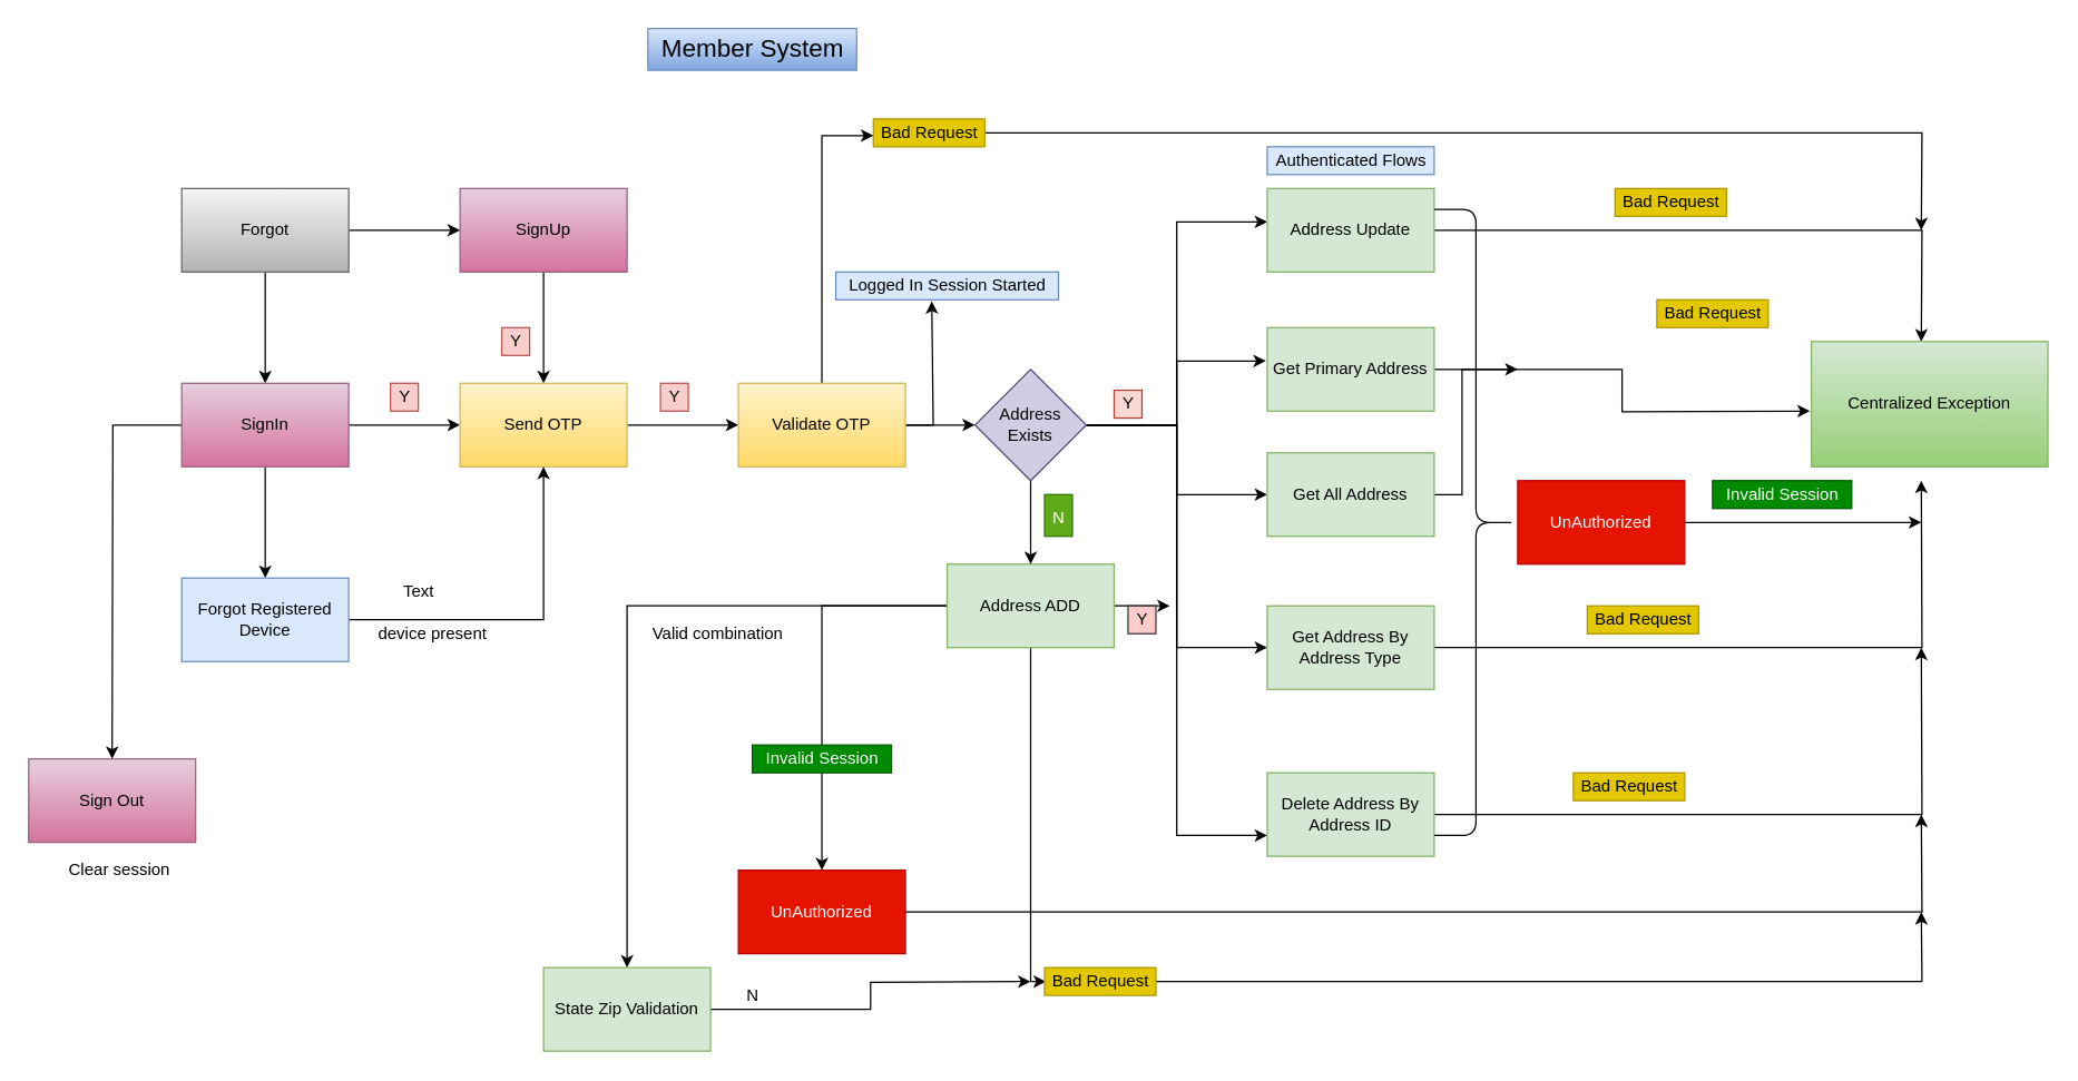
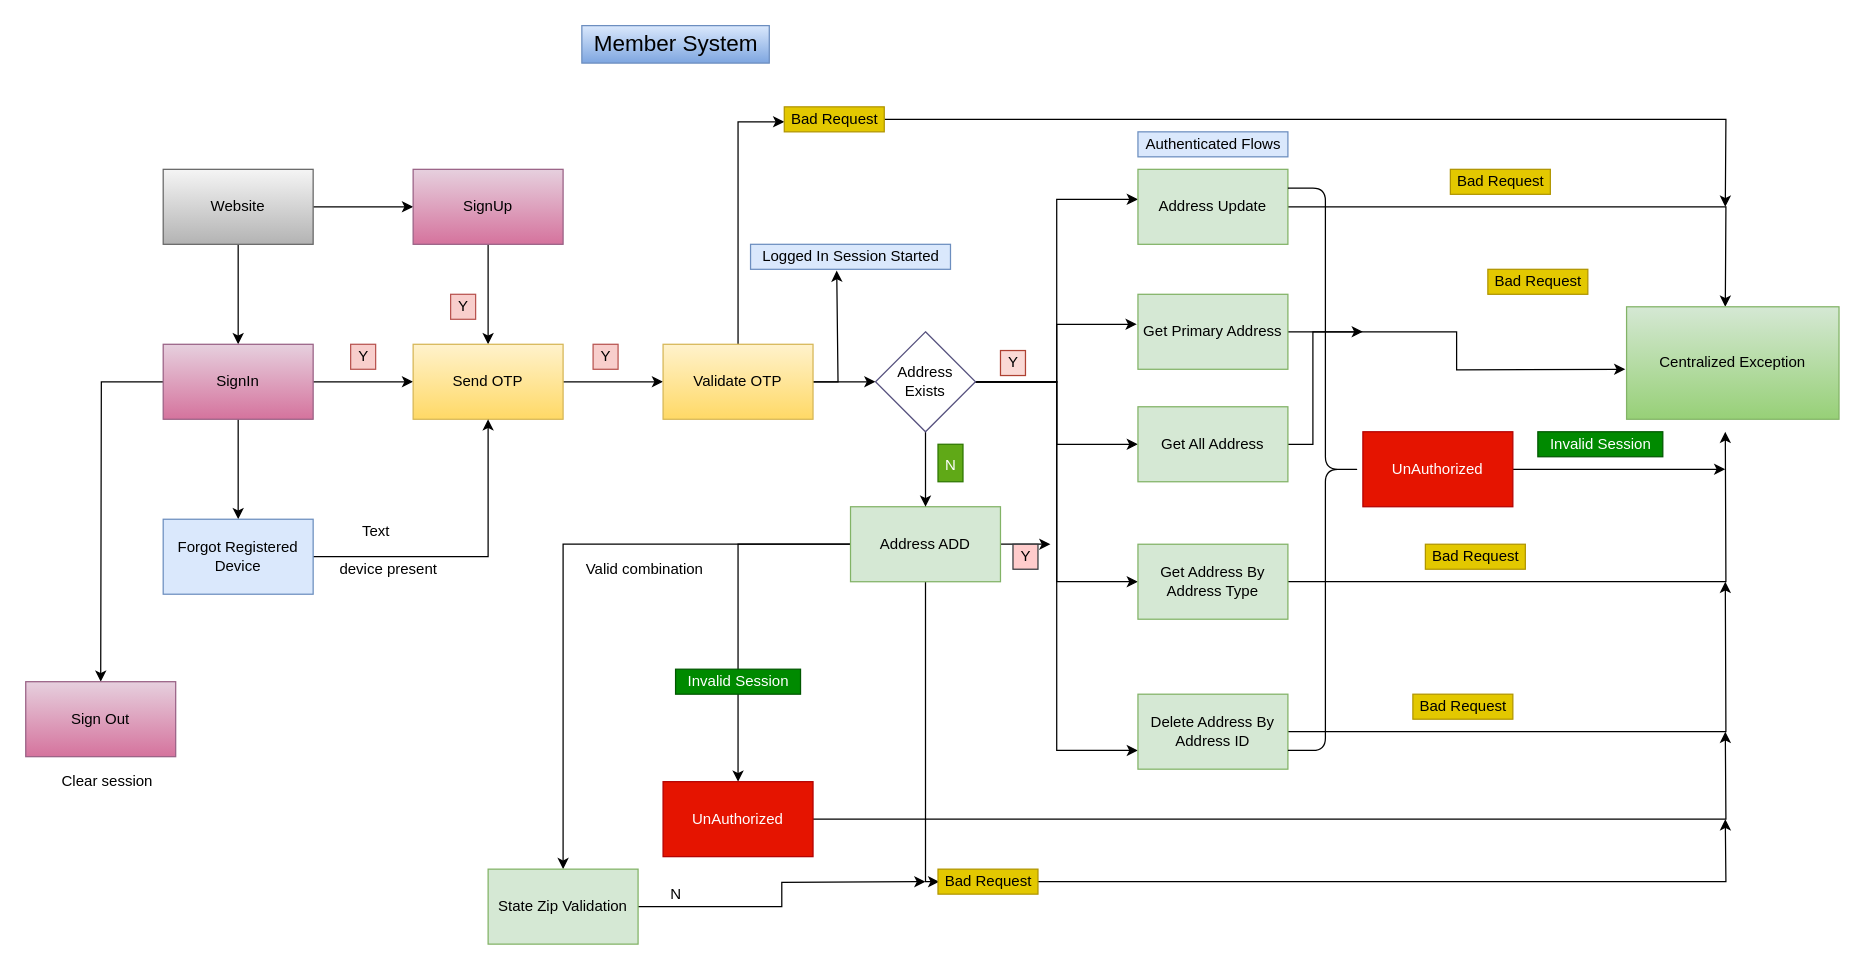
  <mxCell id="0" />
  <mxCell id="1" parent="0" />
  <mxCell id="2" value="" style="edgeStyle=orthogonalEdgeStyle;rounded=0;orthogonalLoop=1;jettySize=auto;html=1;" parent="1" source="4" target="6" edge="1"><mxGeometry relative="1" as="geometry" /></mxCell>
  <mxCell id="3" value="" style="edgeStyle=orthogonalEdgeStyle;rounded=0;orthogonalLoop=1;jettySize=auto;html=1;" parent="1" source="4" target="10" edge="1"><mxGeometry relative="1" as="geometry" /></mxCell>
- <mxCell id="4" value="Forgot" style="rounded=0;whiteSpace=wrap;html=1;gradientColor=#b3b3b3;fillColor=#f5f5f5;strokeColor=#666666;" parent="1" vertex="1"><mxGeometry x="130" y="135" width="120" height="60" as="geometry" /></mxCell>
+ <mxCell id="4" value="Website" style="rounded=0;whiteSpace=wrap;html=1;gradientColor=#b3b3b3;fillColor=#f5f5f5;strokeColor=#666666;" parent="1" vertex="1"><mxGeometry x="130" y="135" width="120" height="60" as="geometry" /></mxCell>
  <mxCell id="5" value="" style="edgeStyle=orthogonalEdgeStyle;rounded=0;orthogonalLoop=1;jettySize=auto;html=1;" parent="1" source="6" target="12" edge="1"><mxGeometry relative="1" as="geometry" /></mxCell>
  <mxCell id="6" value="SignUp" style="rounded=0;whiteSpace=wrap;html=1;gradientColor=#d5739d;fillColor=#e6d0de;strokeColor=#996185;" parent="1" vertex="1"><mxGeometry x="330" y="135" width="120" height="60" as="geometry" /></mxCell>
  <mxCell id="7" value="" style="edgeStyle=orthogonalEdgeStyle;rounded=0;orthogonalLoop=1;jettySize=auto;html=1;" parent="1" source="10" target="12" edge="1"><mxGeometry relative="1" as="geometry" /></mxCell>
  <mxCell id="8" value="" style="edgeStyle=orthogonalEdgeStyle;rounded=0;orthogonalLoop=1;jettySize=auto;html=1;" edge="1" parent="1" source="10" target="67"><mxGeometry relative="1" as="geometry" /></mxCell>
  <mxCell id="9" style="edgeStyle=orthogonalEdgeStyle;rounded=0;orthogonalLoop=1;jettySize=auto;html=1;" edge="1" parent="1" source="10"><mxGeometry relative="1" as="geometry"><mxPoint x="80" y="545" as="targetPoint" /></mxGeometry></mxCell>
  <mxCell id="10" value="SignIn" style="rounded=0;whiteSpace=wrap;html=1;gradientColor=#d5739d;fillColor=#e6d0de;strokeColor=#996185;" parent="1" vertex="1"><mxGeometry x="130" y="275" width="120" height="60" as="geometry" /></mxCell>
  <mxCell id="11" value="" style="edgeStyle=orthogonalEdgeStyle;rounded=0;orthogonalLoop=1;jettySize=auto;html=1;" parent="1" source="12" target="18" edge="1"><mxGeometry relative="1" as="geometry" /></mxCell>
  <mxCell id="12" value="Send OTP" style="rounded=0;whiteSpace=wrap;html=1;gradientColor=#ffd966;fillColor=#fff2cc;strokeColor=#d6b656;" parent="1" vertex="1"><mxGeometry x="330" y="275" width="120" height="60" as="geometry" /></mxCell>
  <mxCell id="13" value="Y" style="text;html=1;align=center;verticalAlign=middle;resizable=0;points=[];autosize=1;strokeColor=#b85450;fillColor=#f8cecc;" parent="1" vertex="1"><mxGeometry x="360" y="235" width="20" height="20" as="geometry" /></mxCell>
  <mxCell id="14" value="Y" style="text;html=1;align=center;verticalAlign=middle;resizable=0;points=[];autosize=1;strokeColor=#b85450;fillColor=#f8cecc;" parent="1" vertex="1"><mxGeometry x="280" y="275" width="20" height="20" as="geometry" /></mxCell>
  <mxCell id="15" style="edgeStyle=orthogonalEdgeStyle;rounded=0;orthogonalLoop=1;jettySize=auto;html=1;entryX=0;entryY=0.6;entryDx=0;entryDy=0;entryPerimeter=0;" parent="1" source="18" target="58" edge="1"><mxGeometry relative="1" as="geometry" /></mxCell>
  <mxCell id="16" style="edgeStyle=orthogonalEdgeStyle;rounded=0;orthogonalLoop=1;jettySize=auto;html=1;entryX=0;entryY=0.5;entryDx=0;entryDy=0;fontSize=18;" parent="1" source="18" target="35" edge="1"><mxGeometry relative="1" as="geometry" /></mxCell>
  <mxCell id="17" style="edgeStyle=orthogonalEdgeStyle;rounded=0;orthogonalLoop=1;jettySize=auto;html=1;fontSize=18;entryX=0.431;entryY=1.05;entryDx=0;entryDy=0;entryPerimeter=0;" parent="1" source="18" target="25" edge="1"><mxGeometry relative="1" as="geometry"><mxPoint x="670" y="245" as="targetPoint" /><Array as="points"><mxPoint x="670" y="305" /></Array></mxGeometry></mxCell>
  <mxCell id="18" value="Validate OTP" style="rounded=0;whiteSpace=wrap;html=1;fillColor=#fff2cc;gradientColor=#ffd966;strokeColor=#d6b656;" parent="1" vertex="1"><mxGeometry x="530" y="275" width="120" height="60" as="geometry" /></mxCell>
  <mxCell id="19" value="Y" style="text;html=1;align=center;verticalAlign=middle;resizable=0;points=[];autosize=1;strokeColor=#b85450;fillColor=#f8cecc;" parent="1" vertex="1"><mxGeometry x="474" y="275" width="20" height="20" as="geometry" /></mxCell>
  <mxCell id="20" value="" style="edgeStyle=orthogonalEdgeStyle;rounded=0;orthogonalLoop=1;jettySize=auto;html=1;" parent="1" source="24" target="27" edge="1"><mxGeometry relative="1" as="geometry" /></mxCell>
  <mxCell id="21" style="edgeStyle=orthogonalEdgeStyle;rounded=0;orthogonalLoop=1;jettySize=auto;html=1;entryX=0.013;entryY=0.5;entryDx=0;entryDy=0;entryPerimeter=0;" parent="1" source="24" target="60" edge="1"><mxGeometry relative="1" as="geometry"><Array as="points"><mxPoint x="740" y="705" /></Array></mxGeometry></mxCell>
  <mxCell id="22" style="edgeStyle=orthogonalEdgeStyle;rounded=0;orthogonalLoop=1;jettySize=auto;html=1;fontSize=12;" parent="1" source="24" edge="1"><mxGeometry relative="1" as="geometry"><mxPoint x="840" y="435" as="targetPoint" /></mxGeometry></mxCell>
  <mxCell id="23" style="edgeStyle=orthogonalEdgeStyle;rounded=0;orthogonalLoop=1;jettySize=auto;html=1;" edge="1" parent="1" source="24" target="71"><mxGeometry relative="1" as="geometry" /></mxCell>
  <mxCell id="24" value="Address ADD" style="rounded=0;whiteSpace=wrap;html=1;fillColor=#d5e8d4;strokeColor=#82b366;" parent="1" vertex="1"><mxGeometry x="680" y="405" width="120" height="60" as="geometry" /></mxCell>
  <mxCell id="25" value="Logged In Session Started" style="text;html=1;align=center;verticalAlign=middle;resizable=0;points=[];autosize=1;strokeColor=#6c8ebf;fillColor=#dae8fc;" parent="1" vertex="1"><mxGeometry x="600" y="195" width="160" height="20" as="geometry" /></mxCell>
  <mxCell id="26" style="edgeStyle=orthogonalEdgeStyle;rounded=0;orthogonalLoop=1;jettySize=auto;html=1;" parent="1" source="27" edge="1"><mxGeometry relative="1" as="geometry"><mxPoint x="1380" y="585" as="targetPoint" /></mxGeometry></mxCell>
  <mxCell id="27" value="UnAuthorized" style="rounded=0;whiteSpace=wrap;html=1;fillColor=#e51400;strokeColor=#B20000;fontColor=#ffffff;" parent="1" vertex="1"><mxGeometry x="530" y="625" width="120" height="60" as="geometry" /></mxCell>
  <mxCell id="28" value="Invalid Session" style="text;html=1;align=center;verticalAlign=middle;resizable=0;points=[];autosize=1;strokeColor=#005700;fillColor=#008a00;fontColor=#ffffff;" parent="1" vertex="1"><mxGeometry x="540" y="535" width="100" height="20" as="geometry" /></mxCell>
  <mxCell id="29" value="" style="edgeStyle=orthogonalEdgeStyle;rounded=0;orthogonalLoop=1;jettySize=auto;html=1;" parent="1" source="35" target="37" edge="1"><mxGeometry relative="1" as="geometry" /></mxCell>
  <mxCell id="30" style="edgeStyle=orthogonalEdgeStyle;rounded=0;orthogonalLoop=1;jettySize=auto;html=1;entryX=0;entryY=0.4;entryDx=0;entryDy=0;entryPerimeter=0;" parent="1" source="35" target="40" edge="1"><mxGeometry relative="1" as="geometry" /></mxCell>
  <mxCell id="31" style="edgeStyle=orthogonalEdgeStyle;rounded=0;orthogonalLoop=1;jettySize=auto;html=1;entryX=-0.008;entryY=0.4;entryDx=0;entryDy=0;entryPerimeter=0;" parent="1" source="35" target="42" edge="1"><mxGeometry relative="1" as="geometry" /></mxCell>
  <mxCell id="32" style="edgeStyle=orthogonalEdgeStyle;rounded=0;orthogonalLoop=1;jettySize=auto;html=1;entryX=0;entryY=0.5;entryDx=0;entryDy=0;" parent="1" source="35" target="44" edge="1"><mxGeometry relative="1" as="geometry" /></mxCell>
  <mxCell id="33" style="edgeStyle=orthogonalEdgeStyle;rounded=0;orthogonalLoop=1;jettySize=auto;html=1;entryX=0;entryY=0.75;entryDx=0;entryDy=0;" parent="1" source="35" target="46" edge="1"><mxGeometry relative="1" as="geometry" /></mxCell>
  <mxCell id="34" value="" style="edgeStyle=orthogonalEdgeStyle;rounded=0;orthogonalLoop=1;jettySize=auto;html=1;fontSize=18;" parent="1" source="35" target="24" edge="1"><mxGeometry relative="1" as="geometry" /></mxCell>
- <mxCell id="35" value="Address Exists" style="rhombus;whiteSpace=wrap;html=1;fillColor=#d0cee2;strokeColor=#56517e;" parent="1" vertex="1"><mxGeometry x="700" y="265" width="80" height="80" as="geometry" /></mxCell>
+ <mxCell id="35" value="Address Exists" style="rhombus;whiteSpace=wrap;html=1;fillColor=#ffffff;strokeColor=#56517e;" parent="1" vertex="1"><mxGeometry x="700" y="265" width="80" height="80" as="geometry" /></mxCell>
  <mxCell id="36" style="edgeStyle=orthogonalEdgeStyle;rounded=0;orthogonalLoop=1;jettySize=auto;html=1;" parent="1" source="37" edge="1"><mxGeometry relative="1" as="geometry"><mxPoint x="1090" y="265" as="targetPoint" /><Array as="points"><mxPoint x="1050" y="355" /><mxPoint x="1050" y="265" /></Array></mxGeometry></mxCell>
  <mxCell id="37" value="Get All Address" style="whiteSpace=wrap;html=1;fillColor=#d5e8d4;strokeColor=#82b366;" parent="1" vertex="1"><mxGeometry x="910" y="325" width="120" height="60" as="geometry" /></mxCell>
  <mxCell id="38" value="Y" style="text;html=1;align=center;verticalAlign=middle;resizable=0;points=[];autosize=1;strokeColor=#ae4132;fillColor=#fad9d5;" parent="1" vertex="1"><mxGeometry x="800" y="280" width="20" height="20" as="geometry" /></mxCell>
  <mxCell id="39" style="edgeStyle=orthogonalEdgeStyle;rounded=0;orthogonalLoop=1;jettySize=auto;html=1;" parent="1" source="40" edge="1"><mxGeometry relative="1" as="geometry"><mxPoint x="1380" y="245" as="targetPoint" /></mxGeometry></mxCell>
  <mxCell id="40" value="Address Update" style="whiteSpace=wrap;html=1;fillColor=#d5e8d4;strokeColor=#82b366;" parent="1" vertex="1"><mxGeometry x="910" y="135" width="120" height="60" as="geometry" /></mxCell>
  <mxCell id="41" style="edgeStyle=orthogonalEdgeStyle;rounded=0;orthogonalLoop=1;jettySize=auto;html=1;" parent="1" source="42" edge="1"><mxGeometry relative="1" as="geometry"><mxPoint x="1300" y="295" as="targetPoint" /></mxGeometry></mxCell>
  <mxCell id="42" value="Get Primary Address" style="whiteSpace=wrap;html=1;fillColor=#d5e8d4;strokeColor=#82b366;" parent="1" vertex="1"><mxGeometry x="910" y="235" width="120" height="60" as="geometry" /></mxCell>
  <mxCell id="43" style="edgeStyle=orthogonalEdgeStyle;rounded=0;orthogonalLoop=1;jettySize=auto;html=1;" parent="1" source="44" edge="1"><mxGeometry relative="1" as="geometry"><mxPoint x="1380" y="345" as="targetPoint" /></mxGeometry></mxCell>
  <mxCell id="44" value="Get Address By Address Type" style="whiteSpace=wrap;html=1;fillColor=#d5e8d4;strokeColor=#82b366;" parent="1" vertex="1"><mxGeometry x="910" y="435" width="120" height="60" as="geometry" /></mxCell>
  <mxCell id="45" style="edgeStyle=orthogonalEdgeStyle;rounded=0;orthogonalLoop=1;jettySize=auto;html=1;" parent="1" source="46" edge="1"><mxGeometry relative="1" as="geometry"><mxPoint x="1380" y="465" as="targetPoint" /></mxGeometry></mxCell>
  <mxCell id="46" value="Delete Address By Address ID" style="whiteSpace=wrap;html=1;fillColor=#d5e8d4;strokeColor=#82b366;" parent="1" vertex="1"><mxGeometry x="910" y="555" width="120" height="60" as="geometry" /></mxCell>
  <mxCell id="47" value="" style="shape=curlyBracket;whiteSpace=wrap;html=1;rounded=1;flipH=1;" parent="1" vertex="1"><mxGeometry x="1030" y="150" width="60" height="450" as="geometry" /></mxCell>
  <mxCell id="48" style="edgeStyle=orthogonalEdgeStyle;rounded=0;orthogonalLoop=1;jettySize=auto;html=1;startArrow=none;" parent="1" edge="1"><mxGeometry relative="1" as="geometry"><mxPoint x="1380" y="265" as="targetPoint" /><mxPoint x="1380" y="275" as="sourcePoint" /></mxGeometry></mxCell>
  <mxCell id="49" style="edgeStyle=orthogonalEdgeStyle;rounded=0;orthogonalLoop=1;jettySize=auto;html=1;fontSize=12;" parent="1" source="50" edge="1"><mxGeometry relative="1" as="geometry"><mxPoint x="1380" y="375" as="targetPoint" /></mxGeometry></mxCell>
  <mxCell id="50" value="UnAuthorized" style="rounded=0;whiteSpace=wrap;html=1;fillColor=#e51400;strokeColor=#B20000;fontColor=#ffffff;" parent="1" vertex="1"><mxGeometry x="1090" y="345" width="120" height="60" as="geometry" /></mxCell>
  <mxCell id="51" value="&lt;span style=&quot;color: rgba(0 , 0 , 0 , 0) ; font-family: monospace ; font-size: 0px&quot;&gt;%3CmxGraphModel%3E%3Croot%3E%3CmxCell%20id%3D%220%22%2F%3E%3CmxCell%20id%3D%221%22%20parent%3D%220%22%2F%3E%3CmxCell%20id%3D%222%22%20value%3D%22Invalid%20Session%22%20style%3D%22text%3Bhtml%3D1%3Balign%3Dcenter%3BverticalAlign%3Dmiddle%3Bresizable%3D0%3Bpoints%3D%5B%5D%3Bautosize%3D1%3BstrokeColor%3D%23005700%3BfillColor%3D%23008a00%3BfontColor%3D%23ffffff%3B%22%20vertex%3D%221%22%20parent%3D%221%22%3E%3CmxGeometry%20x%3D%22480%22%20y%3D%22450%22%20width%3D%22100%22%20height%3D%2220%22%20as%3D%22geometry%22%2F%3E%3C%2FmxCell%3E%3C%2Froot%3E%3C%2FmxGraphModel%3E&lt;/span&gt;" style="text;html=1;align=center;verticalAlign=middle;resizable=0;points=[];autosize=1;strokeColor=none;fillColor=none;" parent="1" vertex="1"><mxGeometry x="1100" y="305" width="20" height="20" as="geometry" /></mxCell>
  <mxCell id="52" value="Invalid Session" style="text;html=1;align=center;verticalAlign=middle;resizable=0;points=[];autosize=1;strokeColor=#005700;fillColor=#008a00;fontColor=#ffffff;" parent="1" vertex="1"><mxGeometry x="1230" y="345" width="100" height="20" as="geometry" /></mxCell>
  <mxCell id="53" value="Bad Request" style="text;html=1;align=center;verticalAlign=middle;resizable=0;points=[];autosize=1;strokeColor=#B09500;fillColor=#e3c800;fontColor=#000000;" parent="1" vertex="1"><mxGeometry x="1160" y="135" width="80" height="20" as="geometry" /></mxCell>
  <mxCell id="54" value="Bad Request" style="text;html=1;align=center;verticalAlign=middle;resizable=0;points=[];autosize=1;strokeColor=#B09500;fillColor=#e3c800;fontColor=#000000;" parent="1" vertex="1"><mxGeometry x="1190" y="215" width="80" height="20" as="geometry" /></mxCell>
  <mxCell id="55" value="Bad Request" style="text;html=1;align=center;verticalAlign=middle;resizable=0;points=[];autosize=1;strokeColor=#B09500;fillColor=#e3c800;fontColor=#000000;" parent="1" vertex="1"><mxGeometry x="1140" y="435" width="80" height="20" as="geometry" /></mxCell>
  <mxCell id="56" value="Bad Request" style="text;html=1;align=center;verticalAlign=middle;resizable=0;points=[];autosize=1;strokeColor=#B09500;fillColor=#e3c800;fontColor=#000000;" parent="1" vertex="1"><mxGeometry x="1130" y="555" width="80" height="20" as="geometry" /></mxCell>
  <mxCell id="57" style="edgeStyle=orthogonalEdgeStyle;rounded=0;orthogonalLoop=1;jettySize=auto;html=1;" parent="1" source="58" edge="1"><mxGeometry relative="1" as="geometry"><mxPoint x="1380" y="165" as="targetPoint" /></mxGeometry></mxCell>
  <mxCell id="58" value="Bad Request" style="text;html=1;align=center;verticalAlign=middle;resizable=0;points=[];autosize=1;strokeColor=#B09500;fillColor=#e3c800;fontColor=#000000;" parent="1" vertex="1"><mxGeometry x="627" y="85" width="80" height="20" as="geometry" /></mxCell>
  <mxCell id="59" style="edgeStyle=orthogonalEdgeStyle;rounded=0;orthogonalLoop=1;jettySize=auto;html=1;" parent="1" source="60" edge="1"><mxGeometry relative="1" as="geometry"><mxPoint x="1380" y="655" as="targetPoint" /></mxGeometry></mxCell>
  <mxCell id="60" value="Bad Request" style="text;html=1;align=center;verticalAlign=middle;resizable=0;points=[];autosize=1;strokeColor=#B09500;fillColor=#e3c800;fontColor=#000000;" parent="1" vertex="1"><mxGeometry x="750" y="695" width="80" height="20" as="geometry" /></mxCell>
  <mxCell id="61" value="Authenticated Flows" style="text;html=1;align=center;verticalAlign=middle;resizable=0;points=[];autosize=1;strokeColor=#6c8ebf;fillColor=#dae8fc;" parent="1" vertex="1"><mxGeometry x="910" y="105" width="120" height="20" as="geometry" /></mxCell>
  <mxCell id="62" value="Member System" style="text;html=1;align=center;verticalAlign=middle;resizable=0;points=[];autosize=1;strokeColor=#6c8ebf;fillColor=#dae8fc;fontSize=18;gradientColor=#7ea6e0;" parent="1" vertex="1"><mxGeometry x="465" y="20" width="150" height="30" as="geometry" /></mxCell>
  <mxCell id="63" value="Centralized Exception" style="rounded=0;whiteSpace=wrap;html=1;fillColor=#d5e8d4;strokeColor=#82b366;gradientColor=#97d077;" parent="1" vertex="1"><mxGeometry x="1301" y="245" width="170" height="90" as="geometry" /></mxCell>
  <mxCell id="64" value="&lt;font style=&quot;font-size: 12px&quot;&gt;N&lt;/font&gt;" style="text;html=1;align=center;verticalAlign=middle;resizable=0;points=[];autosize=1;strokeColor=#2D7600;fillColor=#60a917;fontSize=18;fontColor=#ffffff;" parent="1" vertex="1"><mxGeometry x="750" y="355" width="20" height="30" as="geometry" /></mxCell>
  <mxCell id="65" value="Y" style="text;html=1;align=center;verticalAlign=middle;resizable=0;points=[];autosize=1;strokeColor=#36393d;fillColor=#ffcccc;fontSize=12;" parent="1" vertex="1"><mxGeometry x="810" y="435" width="20" height="20" as="geometry" /></mxCell>
  <mxCell id="66" style="edgeStyle=orthogonalEdgeStyle;rounded=0;orthogonalLoop=1;jettySize=auto;html=1;entryX=0.5;entryY=1;entryDx=0;entryDy=0;" edge="1" parent="1" source="67" target="12"><mxGeometry relative="1" as="geometry" /></mxCell>
  <mxCell id="67" value="Forgot Registered Device" style="rounded=0;whiteSpace=wrap;html=1;fillColor=#dae8fc;strokeColor=#6c8ebf;" vertex="1" parent="1"><mxGeometry x="130" y="415" width="120" height="60" as="geometry" /></mxCell>
  <mxCell id="68" value="device present" style="text;html=1;align=center;verticalAlign=middle;resizable=0;points=[];autosize=1;strokeColor=none;fillColor=none;" vertex="1" parent="1"><mxGeometry x="265" y="445" width="90" height="20" as="geometry" /></mxCell>
  <mxCell id="69" value="Text" style="text;html=1;align=center;verticalAlign=middle;resizable=0;points=[];autosize=1;strokeColor=none;fillColor=none;" vertex="1" parent="1"><mxGeometry x="280" y="415" width="40" height="20" as="geometry" /></mxCell>
  <mxCell id="70" style="edgeStyle=orthogonalEdgeStyle;rounded=0;orthogonalLoop=1;jettySize=auto;html=1;" edge="1" parent="1" source="71"><mxGeometry relative="1" as="geometry"><mxPoint x="740" y="705" as="targetPoint" /></mxGeometry></mxCell>
  <mxCell id="71" value="State Zip Validation" style="rounded=0;whiteSpace=wrap;html=1;fillColor=#d5e8d4;strokeColor=#82b366;" vertex="1" parent="1"><mxGeometry x="390" y="695" width="120" height="60" as="geometry" /></mxCell>
  <mxCell id="72" value="Valid combination" style="text;html=1;align=center;verticalAlign=middle;resizable=0;points=[];autosize=1;strokeColor=none;fillColor=none;" vertex="1" parent="1"><mxGeometry x="460" y="445" width="110" height="20" as="geometry" /></mxCell>
  <mxCell id="73" value="N" style="text;html=1;align=center;verticalAlign=middle;resizable=0;points=[];autosize=1;strokeColor=none;fillColor=none;" vertex="1" parent="1"><mxGeometry x="530" y="705" width="20" height="20" as="geometry" /></mxCell>
  <mxCell id="74" value="Sign Out" style="rounded=0;whiteSpace=wrap;html=1;gradientColor=#d5739d;fillColor=#e6d0de;strokeColor=#996185;" vertex="1" parent="1"><mxGeometry x="20" y="545" width="120" height="60" as="geometry" /></mxCell>
  <mxCell id="75" value="Clear session" style="text;html=1;align=center;verticalAlign=middle;resizable=0;points=[];autosize=1;strokeColor=none;fillColor=none;" vertex="1" parent="1"><mxGeometry x="40" y="615" width="90" height="20" as="geometry" /></mxCell>
